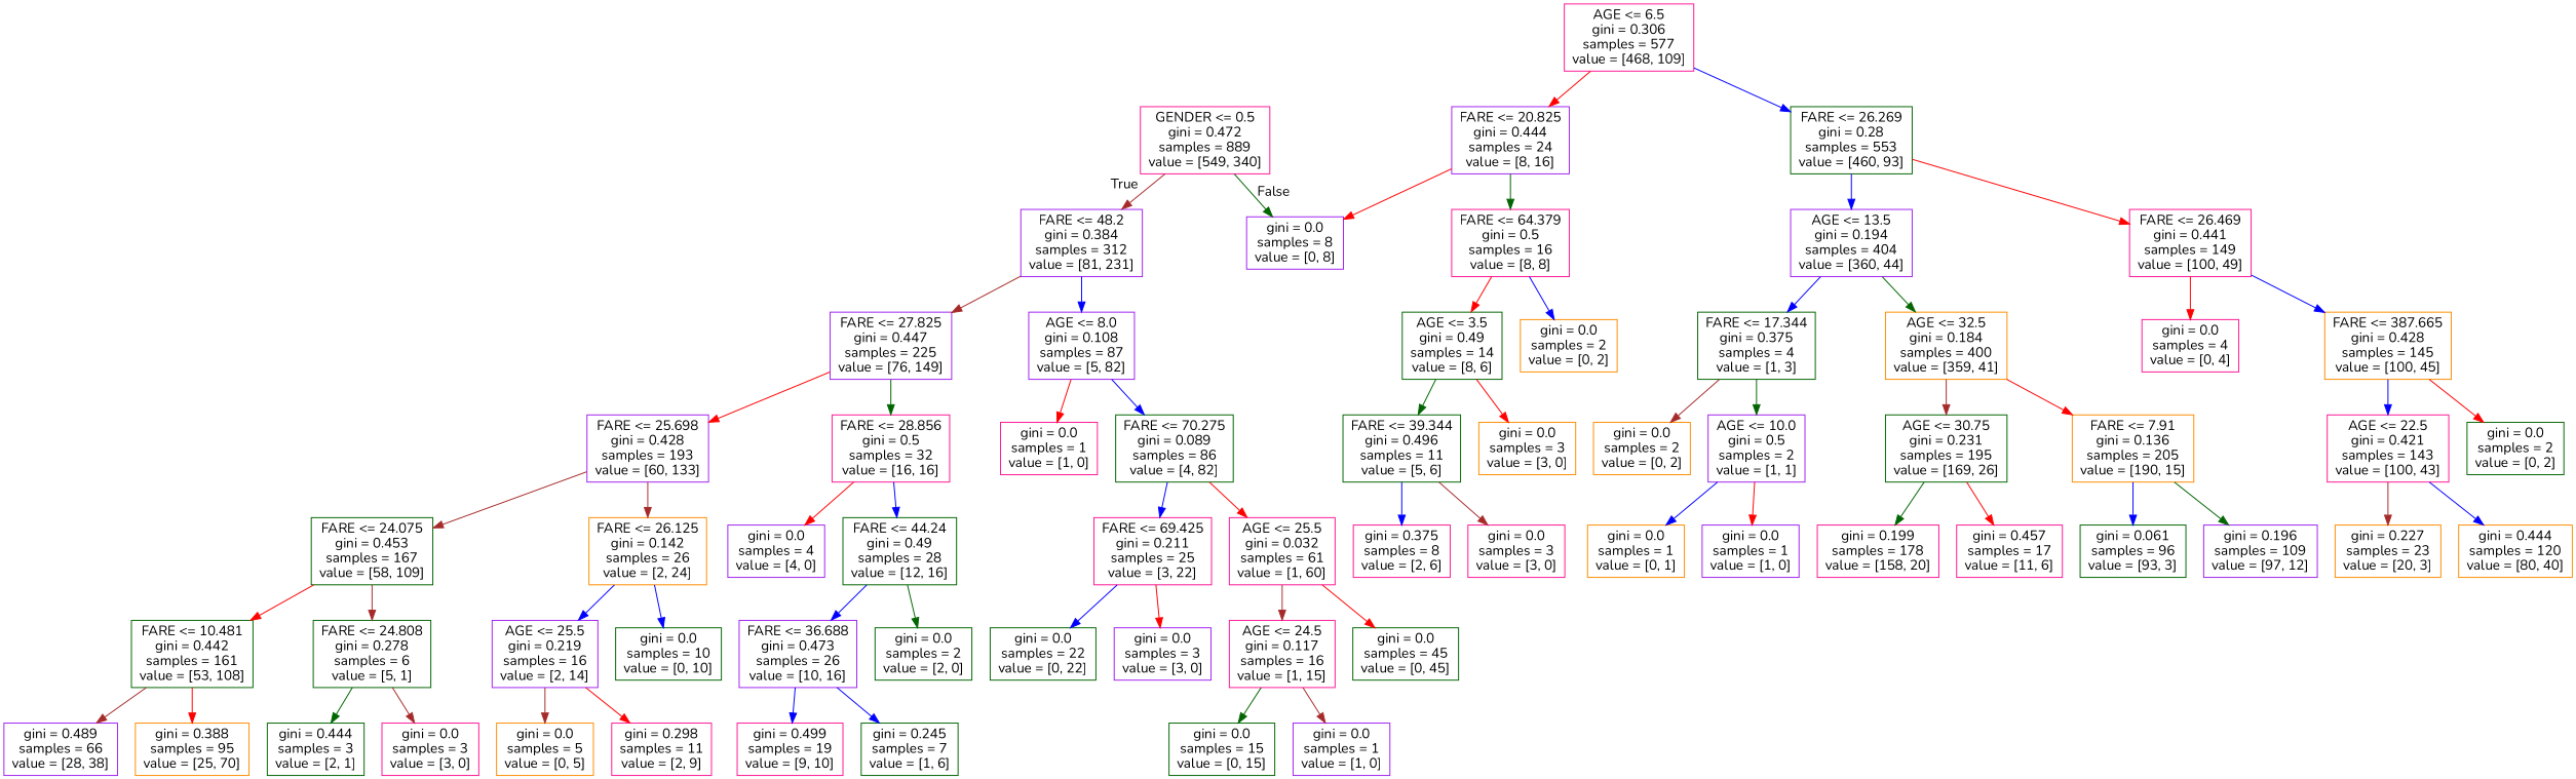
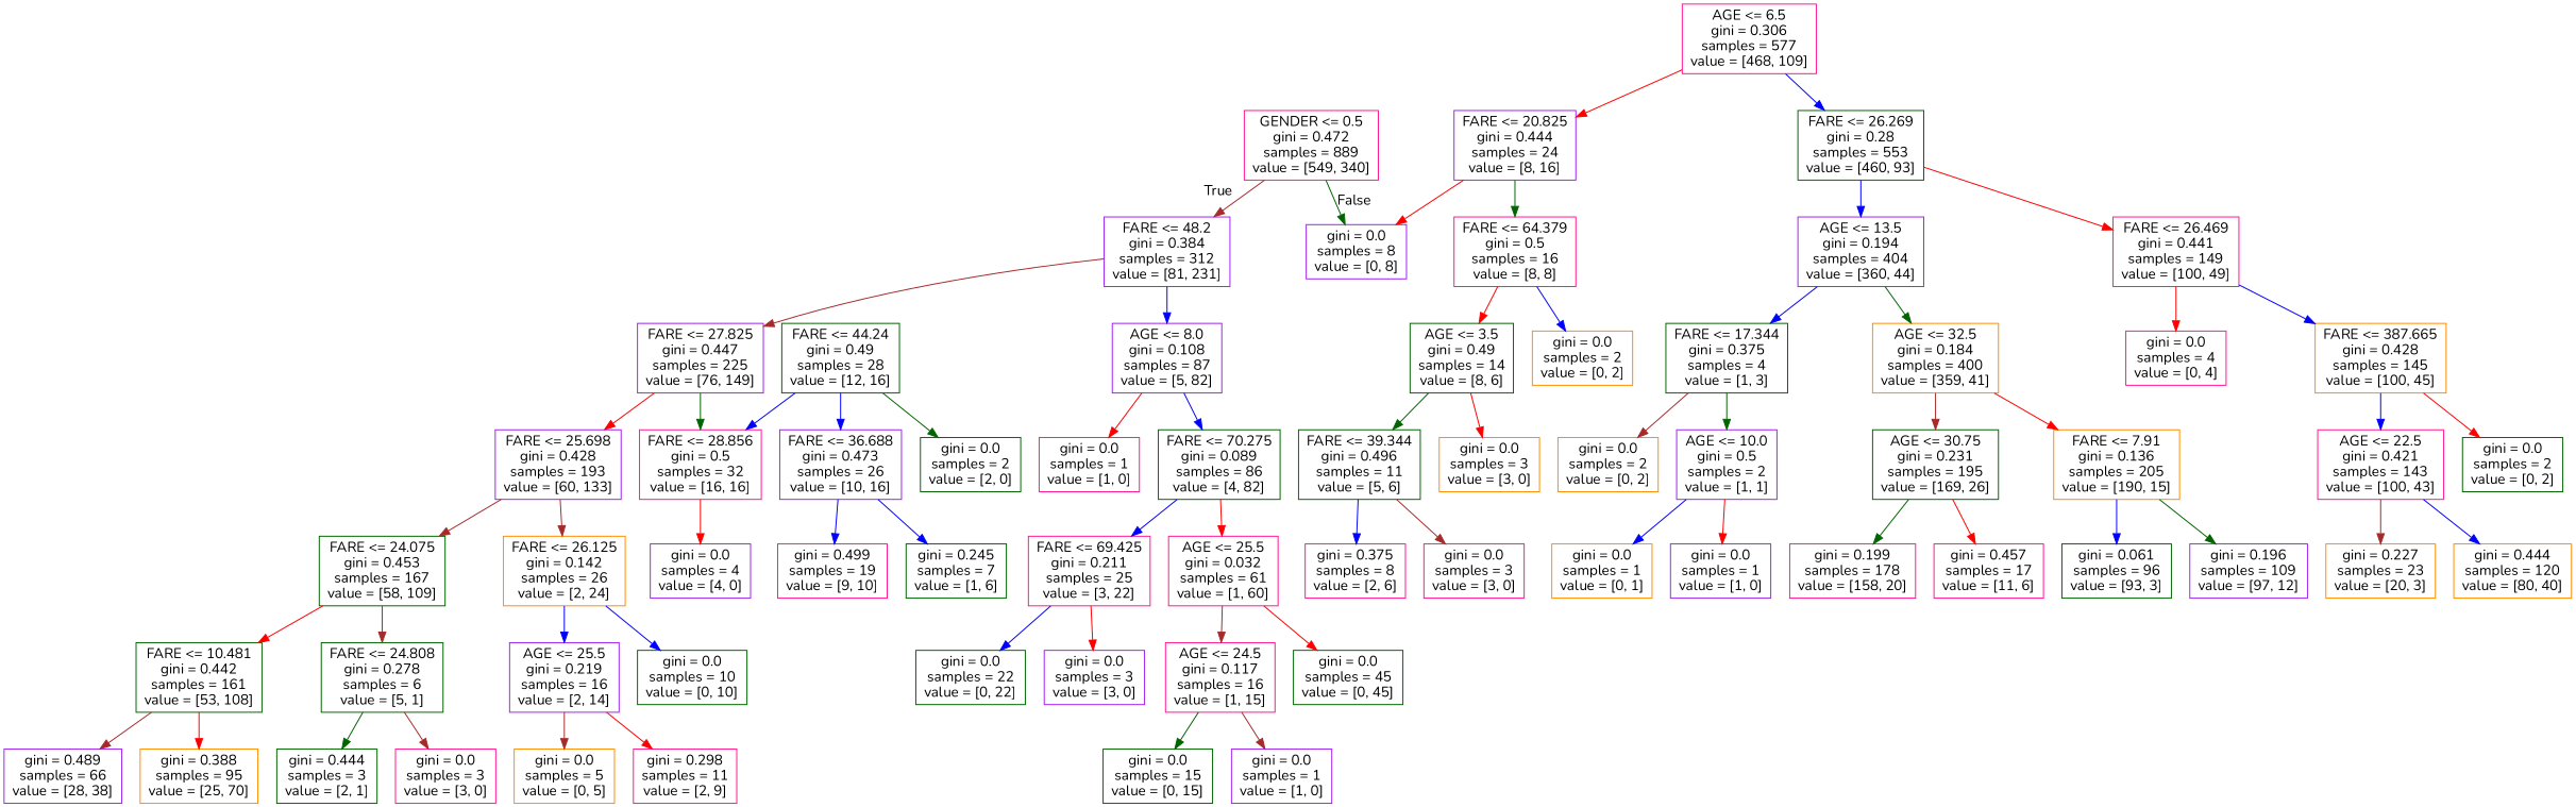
  digraph {
    fontname=Nunito
    node [color=darkgreen fontname=Nunito shape=box]
    edge [color=blue fontname=Nunito]
    n1 [color=deeppink label="GENDER <= 0.5\ngini = 0.472\nsamples = 889\nvalue = [549, 340]"]
    n2 [color=purple label="FARE <= 48.2\ngini = 0.384\nsamples = 312\nvalue = [81, 231]"]
    n3 [color=purple label="gini = 0.0\nsamples = 8\nvalue = [0, 8]"]
    n4 [color=purple label="FARE <= 27.825\ngini = 0.447\nsamples = 225\nvalue = [76, 149]"]
    n5 [color=purple label="AGE <= 8.0\ngini = 0.108\nsamples = 87\nvalue = [5, 82]"]
    n6 [color=deeppink label="AGE <= 6.5\ngini = 0.306\nsamples = 577\nvalue = [468, 109]"]
    n7 [color=purple label="FARE <= 20.825\ngini = 0.444\nsamples = 24\nvalue = [8, 16]"]
    n8 [label="FARE <= 26.269\ngini = 0.28\nsamples = 553\nvalue = [460, 93]"]
    n9 [color=purple label="FARE <= 25.698\ngini = 0.428\nsamples = 193\nvalue = [60, 133]"]
    n10 [color=deeppink label="FARE <= 28.856\ngini = 0.5\nsamples = 32\nvalue = [16, 16]"]
    n11 [color=deeppink label="gini = 0.0\nsamples = 1\nvalue = [1, 0]"]
    n12 [label="FARE <= 70.275\ngini = 0.089\nsamples = 86\nvalue = [4, 82]"]
    n13 [label="FARE <= 24.075\ngini = 0.453\nsamples = 167\nvalue = [58, 109]"]
    n14 [color=darkorange label="FARE <= 26.125\ngini = 0.142\nsamples = 26\nvalue = [2, 24]"]
    n15 [color=purple label="gini = 0.0\nsamples = 4\nvalue = [4, 0]"]
    n16 [label="FARE <= 44.24\ngini = 0.49\nsamples = 28\nvalue = [12, 16]"]
    n17 [label="FARE <= 10.481\ngini = 0.442\nsamples = 161\nvalue = [53, 108]"]
    n18 [label="FARE <= 24.808\ngini = 0.278\nsamples = 6\nvalue = [5, 1]"]
    n19 [color=purple label="AGE <= 25.5\ngini = 0.219\nsamples = 16\nvalue = [2, 14]"]
    n20 [label="gini = 0.0\nsamples = 10\nvalue = [0, 10]"]
    n21 [color=purple label="gini = 0.489\nsamples = 66\nvalue = [28, 38]"]
    n22 [color=darkorange label="gini = 0.388\nsamples = 95\nvalue = [25, 70]"]
    n23 [label="gini = 0.444\nsamples = 3\nvalue = [2, 1]"]
    n24 [color=deeppink label="gini = 0.0\nsamples = 3\nvalue = [3, 0]"]
    n25 [color=darkorange label="gini = 0.0\nsamples = 5\nvalue = [0, 5]"]
    n26 [color=deeppink label="gini = 0.298\nsamples = 11\nvalue = [2, 9]"]
    n27 [color=purple label="FARE <= 36.688\ngini = 0.473\nsamples = 26\nvalue = [10, 16]"]
    n28 [label="gini = 0.0\nsamples = 2\nvalue = [2, 0]"]
    n29 [color=deeppink label="gini = 0.499\nsamples = 19\nvalue = [9, 10]"]
    n30 [label="gini = 0.245\nsamples = 7\nvalue = [1, 6]"]
    n31 [color=deeppink label="FARE <= 69.425\ngini = 0.211\nsamples = 25\nvalue = [3, 22]"]
    n32 [color=deeppink label="AGE <= 25.5\ngini = 0.032\nsamples = 61\nvalue = [1, 60]"]
    n33 [label="gini = 0.0\nsamples = 22\nvalue = [0, 22]"]
    n34 [color=purple label="gini = 0.0\nsamples = 3\nvalue = [3, 0]"]
    n35 [color=deeppink label="AGE <= 24.5\ngini = 0.117\nsamples = 16\nvalue = [1, 15]"]
    n36 [label="gini = 0.0\nsamples = 45\nvalue = [0, 45]"]
    n37 [label="gini = 0.0\nsamples = 15\nvalue = [0, 15]"]
    n38 [color=purple label="gini = 0.0\nsamples = 1\nvalue = [1, 0]"]
    n39 [color=deeppink label="FARE <= 64.379\ngini = 0.5\nsamples = 16\nvalue = [8, 8]"]
    n40 [color=purple label="AGE <= 13.5\ngini = 0.194\nsamples = 404\nvalue = [360, 44]"]
    n41 [color=deeppink label="FARE <= 26.469\ngini = 0.441\nsamples = 149\nvalue = [100, 49]"]
    n42 [label="AGE <= 3.5\ngini = 0.49\nsamples = 14\nvalue = [8, 6]"]
    n43 [color=darkorange label="gini = 0.0\nsamples = 2\nvalue = [0, 2]"]
    n44 [label="FARE <= 39.344\ngini = 0.496\nsamples = 11\nvalue = [5, 6]"]
    n45 [color=darkorange label="gini = 0.0\nsamples = 3\nvalue = [3, 0]"]
    n46 [color=deeppink label="gini = 0.375\nsamples = 8\nvalue = [2, 6]"]
    n47 [color=deeppink label="gini = 0.0\nsamples = 3\nvalue = [3, 0]"]
    n48 [label="FARE <= 17.344\ngini = 0.375\nsamples = 4\nvalue = [1, 3]"]
    n49 [color=darkorange label="AGE <= 32.5\ngini = 0.184\nsamples = 400\nvalue = [359, 41]"]
    n50 [color=deeppink label="gini = 0.0\nsamples = 4\nvalue = [0, 4]"]
    n51 [color=darkorange label="FARE <= 387.665\ngini = 0.428\nsamples = 145\nvalue = [100, 45]"]
    n52 [color=darkorange label="gini = 0.0\nsamples = 2\nvalue = [0, 2]"]
    n53 [color=purple label="AGE <= 10.0\ngini = 0.5\nsamples = 2\nvalue = [1, 1]"]
    n54 [label="AGE <= 30.75\ngini = 0.231\nsamples = 195\nvalue = [169, 26]"]
    n55 [color=darkorange label="FARE <= 7.91\ngini = 0.136\nsamples = 205\nvalue = [190, 15]"]
    n56 [color=darkorange label="gini = 0.0\nsamples = 1\nvalue = [0, 1]"]
    n57 [color=purple label="gini = 0.0\nsamples = 1\nvalue = [1, 0]"]
    n58 [color=deeppink label="gini = 0.199\nsamples = 178\nvalue = [158, 20]"]
    n59 [color=deeppink label="gini = 0.457\nsamples = 17\nvalue = [11, 6]"]
    n60 [label="gini = 0.061\nsamples = 96\nvalue = [93, 3]"]
    n61 [color=purple label="gini = 0.196\nsamples = 109\nvalue = [97, 12]"]
    n62 [color=deeppink label="AGE <= 22.5\ngini = 0.421\nsamples = 143\nvalue = [100, 43]"]
    n63 [label="gini = 0.0\nsamples = 2\nvalue = [0, 2]"]
    n64 [color=darkorange label="gini = 0.227\nsamples = 23\nvalue = [20, 3]"]
    n65 [color=darkorange label="gini = 0.444\nsamples = 120\nvalue = [80, 40]"]
    n1 -> n2 [color=brown headlabel=True labelangle=45 labeldistance=2.5]
    n1 -> n3 [color=darkgreen headlabel=False labelangle=-45 labeldistance=2.5]
    n2 -> n4 [color=brown]
    n2 -> n5
    n4 -> n9 [color=red]
    n4 -> n10 [color=darkgreen]
    n5 -> n11 [color=red]
    n5 -> n12
    n6 -> n7 [color=red]
    n6 -> n8
    n7 -> n3 [color=red]
    n7 -> n39 [color=darkgreen]
    n8 -> n40
    n8 -> n41 [color=red]
    n9 -> n13 [color=brown]
    n9 -> n14 [color=brown]
    n10 -> n15 [color=red]
-   n10 -> n16
+   n16 -> n10
    n12 -> n31
    n12 -> n32 [color=red]
    n13 -> n17 [color=red]
    n13 -> n18 [color=brown]
    n14 -> n19
    n14 -> n20
    n16 -> n27
    n16 -> n28 [color=darkgreen]
    n17 -> n21 [color=brown]
    n17 -> n22 [color=red]
    n18 -> n23 [color=darkgreen]
    n18 -> n24 [color=brown]
    n19 -> n25 [color=brown]
    n19 -> n26 [color=red]
    n27 -> n29
    n27 -> n30
    n31 -> n33
    n31 -> n34 [color=red]
    n32 -> n35 [color=brown]
    n32 -> n36 [color=red]
    n35 -> n37 [color=darkgreen]
    n35 -> n38 [color=brown]
    n39 -> n42 [color=red]
    n39 -> n43
    n40 -> n48
    n40 -> n49 [color=darkgreen]
    n41 -> n50 [color=red]
    n41 -> n51
    n42 -> n44 [color=darkgreen]
    n42 -> n45 [color=red]
    n44 -> n46
    n44 -> n47 [color=brown]
    n48 -> n52 [color=brown]
    n48 -> n53 [color=darkgreen]
    n49 -> n54 [color=brown]
    n49 -> n55 [color=red]
    n51 -> n62
    n51 -> n63 [color=red]
    n53 -> n56
    n53 -> n57 [color=red]
    n54 -> n58 [color=darkgreen]
    n54 -> n59 [color=red]
    n55 -> n60
    n55 -> n61 [color=darkgreen]
    n62 -> n64 [color=brown]
    n62 -> n65
  }
